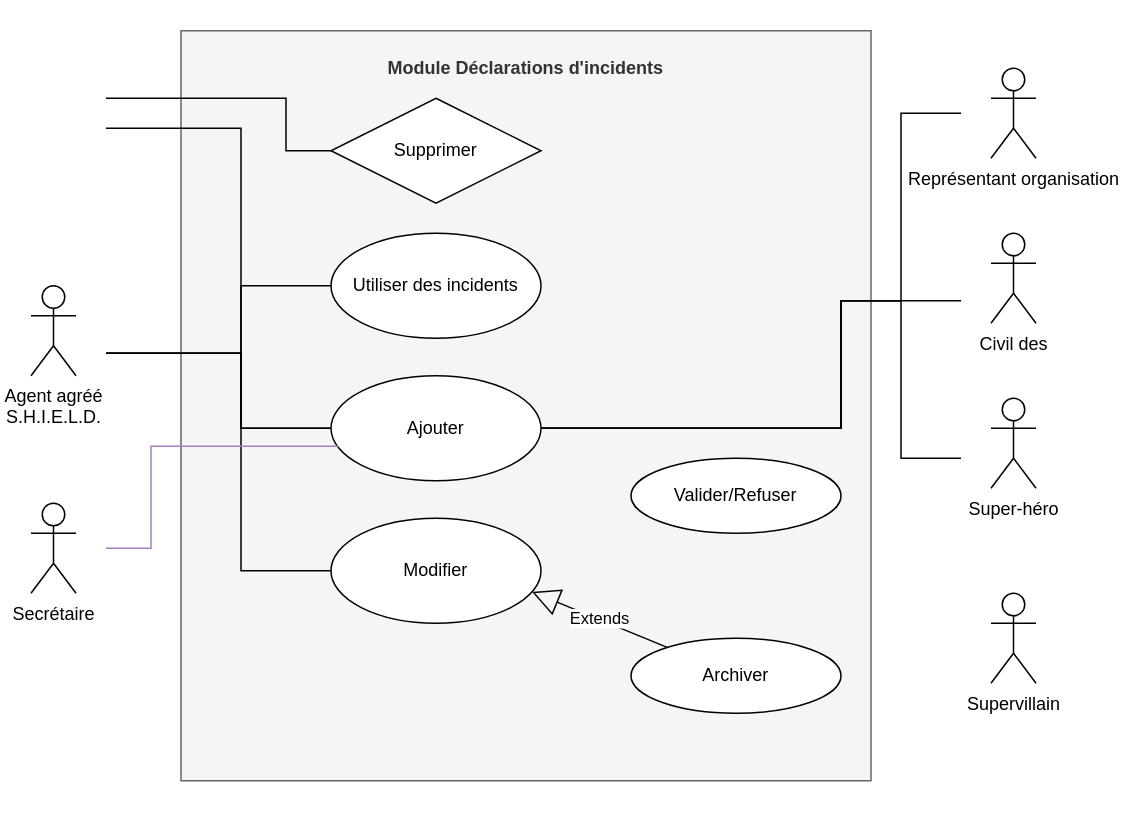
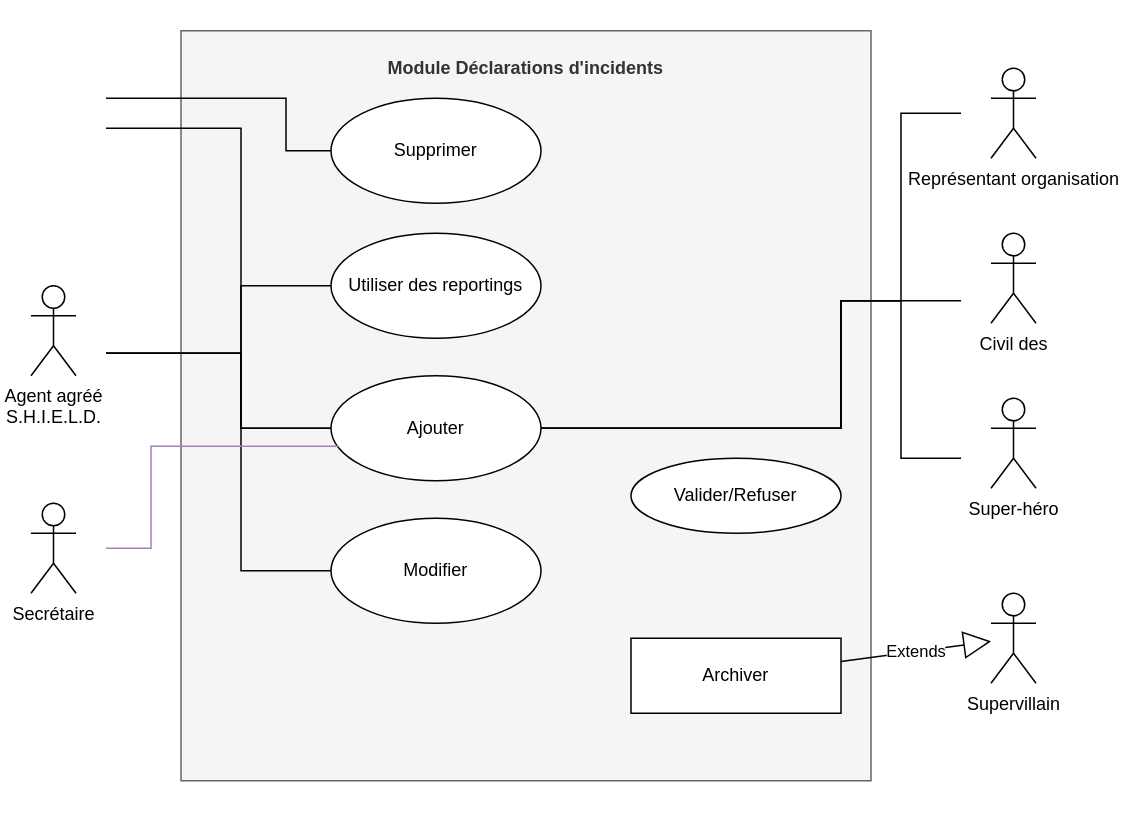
  <mxCell id="0" />
  <mxCell id="1" parent="0" />
  <mxCell id="2" value="&lt;p style=&quot;margin: 0px ; margin-top: 4px ; text-align: center&quot;&gt;&lt;br&gt;&lt;b&gt;Modul&lt;/b&gt;&lt;b&gt;e Déclarations d'incidents&lt;/b&gt;&lt;/p&gt;" style="verticalAlign=top;align=left;overflow=fill;fontSize=12;fontFamily=Helvetica;html=1;fillColor=#f5f5f5;strokeColor=#666666;fontColor=#333333;" parent="1" vertex="1"><mxGeometry x="120" y="20" width="460" height="500" as="geometry" /></mxCell>
  <mxCell id="3" value="Super-héro&lt;br&gt;" style="shape=umlActor;verticalLabelPosition=bottom;verticalAlign=top;html=1;" parent="1" vertex="1"><mxGeometry x="660" y="265" width="30" height="60" as="geometry" /></mxCell>
  <mxCell id="4" value="Ajouter" style="ellipse;whiteSpace=wrap;html=1;" parent="1" vertex="1"><mxGeometry x="220" y="250" width="140" height="70" as="geometry" /></mxCell>
  <mxCell id="5" value="Civil des" style="shape=umlActor;verticalLabelPosition=bottom;verticalAlign=top;html=1;" parent="1" vertex="1"><mxGeometry x="660" y="155" width="30" height="60" as="geometry" /></mxCell>
  <mxCell id="6" value="Agent agréé &lt;br&gt;S.H.I.E.L.D." style="shape=umlActor;verticalLabelPosition=bottom;verticalAlign=top;html=1;" parent="1" vertex="1"><mxGeometry x="20" y="190" width="30" height="60" as="geometry" /></mxCell>
  <mxCell id="7" value="Supervillain" style="shape=umlActor;verticalLabelPosition=bottom;verticalAlign=top;html=1;" parent="1" vertex="1"><mxGeometry x="660" y="395" width="30" height="60" as="geometry" /></mxCell>
  <mxCell id="8" value="Représentant organisation" style="shape=umlActor;verticalLabelPosition=bottom;verticalAlign=top;html=1;" parent="1" vertex="1"><mxGeometry x="660" y="45" width="30" height="60" as="geometry" /></mxCell>
  <mxCell id="9" value="Secrétaire" style="shape=umlActor;verticalLabelPosition=bottom;verticalAlign=top;html=1;" parent="1" vertex="1"><mxGeometry x="20" y="335" width="30" height="60" as="geometry" /></mxCell>
  <mxCell id="10" value="Modifier" style="ellipse;whiteSpace=wrap;html=1;" parent="1" vertex="1"><mxGeometry x="220" y="345" width="140" height="70" as="geometry" /></mxCell>
- <mxCell id="11" value="Supprimer" style="rhombus;whiteSpace=wrap;html=1;" parent="1" vertex="1"><mxGeometry x="220" y="65" width="140" height="70" as="geometry" /></mxCell>
- <mxCell id="12" value="Utiliser des incidents" style="ellipse;whiteSpace=wrap;html=1;" parent="1" vertex="1"><mxGeometry x="220" y="155" width="140" height="70" as="geometry" /></mxCell>
+ <mxCell id="11" value="Supprimer" style="ellipse;whiteSpace=wrap;html=1;" parent="1" vertex="1"><mxGeometry x="220" y="65" width="140" height="70" as="geometry" /></mxCell>
+ <mxCell id="12" value="Utiliser des reportings" style="ellipse;whiteSpace=wrap;html=1;" parent="1" vertex="1"><mxGeometry x="220" y="155" width="140" height="70" as="geometry" /></mxCell>
  <mxCell id="13" value="Valider/Refuser" style="ellipse;whiteSpace=wrap;html=1;" parent="1" vertex="1"><mxGeometry x="420" y="305" width="140" height="50" as="geometry" /></mxCell>
- <mxCell id="14" value="Archiver" style="ellipse;whiteSpace=wrap;html=1;" parent="1" vertex="1"><mxGeometry x="420" y="425" width="140" height="50" as="geometry" /></mxCell>
- <mxCell id="15" value="Extends" style="endArrow=block;endSize=16;endFill=0;html=1;entryX=0.957;entryY=0.7;entryDx=0;entryDy=0;entryPerimeter=0;" parent="1" source="14" target="10" edge="1"><mxGeometry width="160" relative="1" as="geometry"><mxPoint x="460" y="435" as="sourcePoint" /><mxPoint x="620" y="435" as="targetPoint" /></mxGeometry></mxCell>
+ <mxCell id="14" value="Archiver" style="whiteSpace=wrap;html=1;rounded=0;" parent="1" vertex="1"><mxGeometry x="420" y="425" width="140" height="50" as="geometry" /></mxCell>
+ <mxCell id="15" value="Extends" style="endArrow=block;endSize=16;endFill=0;html=1;" parent="1" source="14" target="7" edge="1"><mxGeometry width="160" relative="1" as="geometry"><mxPoint x="460" y="435" as="sourcePoint" /><mxPoint x="620" y="435" as="targetPoint" /></mxGeometry></mxCell>
  <mxCell id="16" value="" style="endArrow=none;html=1;rounded=0;exitX=1;exitY=0.5;exitDx=0;exitDy=0;" parent="1" source="4" edge="1"><mxGeometry relative="1" as="geometry"><mxPoint x="340" y="325" as="sourcePoint" /><mxPoint x="640" y="305" as="targetPoint" /><Array as="points"><mxPoint x="560" y="285" /><mxPoint x="560" y="200" /><mxPoint x="600" y="200" /><mxPoint x="600" y="305" /></Array></mxGeometry></mxCell>
  <mxCell id="17" value="" style="endArrow=none;html=1;rounded=0;exitX=1;exitY=0.5;exitDx=0;exitDy=0;" parent="1" source="4" edge="1"><mxGeometry relative="1" as="geometry"><mxPoint x="340" y="140" as="sourcePoint" /><mxPoint x="640" y="200" as="targetPoint" /><Array as="points"><mxPoint x="560" y="285" /><mxPoint x="560" y="200" /><mxPoint x="600" y="200" /></Array></mxGeometry></mxCell>
  <mxCell id="18" value="" style="endArrow=none;html=1;rounded=0;exitX=1;exitY=0.5;exitDx=0;exitDy=0;" parent="1" source="4" edge="1"><mxGeometry relative="1" as="geometry"><mxPoint x="340" y="140" as="sourcePoint" /><mxPoint x="640" y="75" as="targetPoint" /><Array as="points"><mxPoint x="560" y="285" /><mxPoint x="560" y="200" /><mxPoint x="600" y="200" /><mxPoint x="600" y="75" /></Array></mxGeometry></mxCell>
  <mxCell id="19" value="" style="endArrow=none;html=1;rounded=0;entryX=0;entryY=0.5;entryDx=0;entryDy=0;" parent="1" target="4" edge="1"><mxGeometry relative="1" as="geometry"><mxPoint x="70" y="85" as="sourcePoint" /><mxPoint x="200" y="85" as="targetPoint" /><Array as="points"><mxPoint x="160" y="85" /><mxPoint x="160" y="200" /><mxPoint x="160" y="285" /></Array></mxGeometry></mxCell>
  <mxCell id="20" value="" style="endArrow=none;html=1;rounded=0;entryX=0;entryY=0.5;entryDx=0;entryDy=0;" parent="1" target="11" edge="1"><mxGeometry relative="1" as="geometry"><mxPoint x="70" y="65" as="sourcePoint" /><mxPoint x="500" y="275" as="targetPoint" /><Array as="points"><mxPoint x="70" y="65" /><mxPoint x="160" y="65" /><mxPoint x="190" y="65" /><mxPoint x="190" y="100" /></Array></mxGeometry></mxCell>
  <mxCell id="21" value="" style="endArrow=none;html=1;rounded=0;entryX=0;entryY=0.5;entryDx=0;entryDy=0;" parent="1" target="12" edge="1"><mxGeometry relative="1" as="geometry"><mxPoint x="70" y="235" as="sourcePoint" /><mxPoint x="170" y="505" as="targetPoint" /><Array as="points"><mxPoint x="160" y="235" /><mxPoint x="160" y="190" /></Array></mxGeometry></mxCell>
  <mxCell id="22" value="" style="endArrow=none;html=1;rounded=0;entryX=0;entryY=0.5;entryDx=0;entryDy=0;" parent="1" target="10" edge="1"><mxGeometry relative="1" as="geometry"><mxPoint x="70" y="235" as="sourcePoint" /><mxPoint x="170" y="344.71" as="targetPoint" /><Array as="points"><mxPoint x="160" y="235" /><mxPoint x="160" y="380" /></Array></mxGeometry></mxCell>
  <mxCell id="23" value="" style="endArrow=none;html=1;rounded=0;entryX=0;entryY=0.5;entryDx=0;entryDy=0;" parent="1" target="4" edge="1"><mxGeometry relative="1" as="geometry"><mxPoint x="70" y="235" as="sourcePoint" /><mxPoint x="230" y="305" as="targetPoint" /><Array as="points"><mxPoint x="70" y="235" /><mxPoint x="160" y="235" /><mxPoint x="160" y="285" /></Array></mxGeometry></mxCell>
  <mxCell id="24" value="" style="endArrow=none;html=1;rounded=0;strokeColor=#A680B8;" parent="1" edge="1"><mxGeometry relative="1" as="geometry"><mxPoint x="70" y="365" as="sourcePoint" /><mxPoint x="225" y="297" as="targetPoint" /><Array as="points"><mxPoint x="100" y="365" /><mxPoint x="100" y="297" /></Array></mxGeometry></mxCell>
